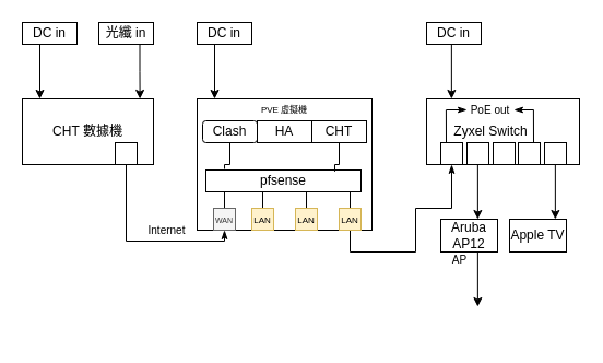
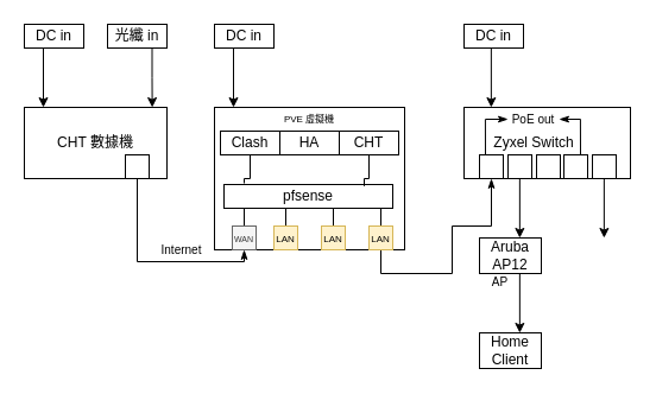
  <mxCell id="0" />
  <mxCell id="1" parent="0" />
  <mxCell id="2" style="edgeStyle=orthogonalEdgeStyle;rounded=0;orthogonalLoop=1;jettySize=auto;html=1;exitX=0.5;exitY=1;exitDx=0;exitDy=0;entryX=0.25;entryY=0;entryDx=0;entryDy=0;" parent="1" edge="1"><mxGeometry relative="1" as="geometry"><mxPoint x="36" y="40" as="sourcePoint" /><mxPoint x="36" y="90" as="targetPoint" /></mxGeometry></mxCell>
  <mxCell id="3" value="DC in" style="rounded=0;whiteSpace=wrap;html=1;" parent="1" vertex="1"><mxGeometry x="20" y="20" width="50" height="20" as="geometry" /></mxCell>
  <mxCell id="4" value="CHT 數據機" style="rounded=0;whiteSpace=wrap;html=1;" parent="1" vertex="1"><mxGeometry x="20" y="90" width="120" height="60" as="geometry" /></mxCell>
  <mxCell id="5" style="edgeStyle=orthogonalEdgeStyle;rounded=0;orthogonalLoop=1;jettySize=auto;html=1;exitX=0.75;exitY=1;exitDx=0;exitDy=0;entryX=0.897;entryY=0;entryDx=0;entryDy=0;entryPerimeter=0;" parent="1" source="6" target="4" edge="1"><mxGeometry relative="1" as="geometry" /></mxCell>
  <mxCell id="6" value="光纖 in" style="rounded=0;whiteSpace=wrap;html=1;" parent="1" vertex="1"><mxGeometry x="90" y="20" width="50" height="20" as="geometry" /></mxCell>
  <mxCell id="7" value="" style="rounded=0;whiteSpace=wrap;html=1;" parent="1" vertex="1"><mxGeometry x="180" y="90" width="160" height="120" as="geometry" /></mxCell>
  <mxCell id="8" style="edgeStyle=orthogonalEdgeStyle;rounded=0;orthogonalLoop=1;jettySize=auto;html=1;exitX=0.5;exitY=1;exitDx=0;exitDy=0;entryX=0.25;entryY=0;entryDx=0;entryDy=0;" parent="1" edge="1"><mxGeometry relative="1" as="geometry"><mxPoint x="196" y="40" as="sourcePoint" /><mxPoint x="196" y="90" as="targetPoint" /></mxGeometry></mxCell>
  <mxCell id="9" value="DC in" style="rounded=0;whiteSpace=wrap;html=1;" parent="1" vertex="1"><mxGeometry x="180" y="20" width="50" height="20" as="geometry" /></mxCell>
  <mxCell id="10" value="" style="edgeStyle=orthogonalEdgeStyle;rounded=0;orthogonalLoop=1;jettySize=auto;html=1;endArrow=none;endFill=0;entryX=0.119;entryY=0.989;entryDx=0;entryDy=0;entryPerimeter=0;" parent="1" source="11" target="43" edge="1"><mxGeometry relative="1" as="geometry" /></mxCell>
  <mxCell id="11" value="&lt;font style=&quot;font-size: 7px&quot;&gt;WAN&lt;/font&gt;" style="whiteSpace=wrap;html=1;aspect=fixed;fillColor=#f5f5f5;strokeColor=#666666;fontColor=#333333;" parent="1" vertex="1"><mxGeometry x="195" y="190" width="20" height="20" as="geometry" /></mxCell>
  <mxCell id="12" value="" style="edgeStyle=orthogonalEdgeStyle;rounded=0;orthogonalLoop=1;jettySize=auto;html=1;endArrow=none;endFill=0;" parent="1" source="13" edge="1"><mxGeometry relative="1" as="geometry"><mxPoint x="240" y="170" as="targetPoint" /></mxGeometry></mxCell>
  <mxCell id="13" value="&lt;font style=&quot;font-size: 8px&quot;&gt;LAN&lt;/font&gt;" style="whiteSpace=wrap;html=1;aspect=fixed;fillColor=#fff2cc;strokeColor=#d6b656;" parent="1" vertex="1"><mxGeometry x="230" y="190" width="20" height="20" as="geometry" /></mxCell>
  <mxCell id="14" style="edgeStyle=orthogonalEdgeStyle;rounded=0;orthogonalLoop=1;jettySize=auto;html=1;entryX=0.648;entryY=1.026;entryDx=0;entryDy=0;entryPerimeter=0;endArrow=none;endFill=0;" parent="1" source="15" target="43" edge="1"><mxGeometry relative="1" as="geometry" /></mxCell>
  <mxCell id="15" value="&lt;span style=&quot;font-size: 8px&quot;&gt;LAN&lt;/span&gt;" style="whiteSpace=wrap;html=1;aspect=fixed;fillColor=#fff2cc;strokeColor=#d6b656;" parent="1" vertex="1"><mxGeometry x="270" y="190" width="20" height="20" as="geometry" /></mxCell>
  <mxCell id="16" style="edgeStyle=orthogonalEdgeStyle;rounded=0;orthogonalLoop=1;jettySize=auto;html=1;exitX=0.5;exitY=1;exitDx=0;exitDy=0;entryX=0.5;entryY=1;entryDx=0;entryDy=0;fontSize=10;endArrow=classicThin;endFill=1;" parent="1" source="18" target="27" edge="1"><mxGeometry relative="1" as="geometry"><Array as="points"><mxPoint x="320" y="230" /><mxPoint x="380" y="230" /><mxPoint x="380" y="190" /><mxPoint x="413" y="190" /></Array></mxGeometry></mxCell>
  <mxCell id="17" style="edgeStyle=orthogonalEdgeStyle;rounded=0;orthogonalLoop=1;jettySize=auto;html=1;entryX=0.929;entryY=1;entryDx=0;entryDy=0;entryPerimeter=0;endArrow=none;endFill=0;" parent="1" source="18" target="43" edge="1"><mxGeometry relative="1" as="geometry" /></mxCell>
  <mxCell id="18" value="&lt;span style=&quot;font-size: 8px&quot;&gt;LAN&lt;/span&gt;" style="whiteSpace=wrap;html=1;aspect=fixed;fillColor=#fff2cc;strokeColor=#d6b656;" parent="1" vertex="1"><mxGeometry x="310" y="190" width="20" height="20" as="geometry" /></mxCell>
  <mxCell id="19" style="edgeStyle=orthogonalEdgeStyle;rounded=0;orthogonalLoop=1;jettySize=auto;html=1;exitX=0.5;exitY=1;exitDx=0;exitDy=0;fontSize=10;endArrow=classicThin;endFill=1;entryX=0.5;entryY=1;entryDx=0;entryDy=0;" parent="1" source="20" target="11" edge="1"><mxGeometry relative="1" as="geometry"><mxPoint x="210" y="210" as="targetPoint" /><Array as="points"><mxPoint x="115" y="220" /><mxPoint x="205" y="220" /></Array></mxGeometry></mxCell>
  <mxCell id="20" value="" style="whiteSpace=wrap;html=1;aspect=fixed;" parent="1" vertex="1"><mxGeometry x="105" y="130" width="20" height="20" as="geometry" /></mxCell>
  <mxCell id="21" value="Internet" style="text;html=1;strokeColor=none;fillColor=none;align=center;verticalAlign=middle;whiteSpace=wrap;rounded=0;fontSize=10;" parent="1" vertex="1"><mxGeometry x="125" y="200" width="55" height="20" as="geometry" /></mxCell>
  <mxCell id="22" value="" style="group" parent="1" vertex="1" connectable="0"><mxGeometry x="390" y="20" width="140" height="290" as="geometry" /></mxCell>
  <mxCell id="23" value="&amp;nbsp; &amp;nbsp; &amp;nbsp; &amp;nbsp;Zyxel Switch" style="rounded=0;whiteSpace=wrap;html=1;labelPosition=center;verticalLabelPosition=middle;align=left;verticalAlign=middle;spacingTop=0;" parent="22" vertex="1"><mxGeometry y="70" width="140" height="60" as="geometry" /></mxCell>
  <mxCell id="24" style="edgeStyle=orthogonalEdgeStyle;rounded=0;orthogonalLoop=1;jettySize=auto;html=1;exitX=0.5;exitY=1;exitDx=0;exitDy=0;entryX=0.25;entryY=0;entryDx=0;entryDy=0;" parent="22" edge="1"><mxGeometry relative="1" as="geometry"><mxPoint x="22.86" y="20" as="sourcePoint" /><mxPoint x="22.86" y="70.0" as="targetPoint" /></mxGeometry></mxCell>
  <mxCell id="25" value="DC in" style="rounded=0;whiteSpace=wrap;html=1;" parent="22" vertex="1"><mxGeometry width="50" height="20" as="geometry" /></mxCell>
  <mxCell id="26" style="edgeStyle=orthogonalEdgeStyle;rounded=0;orthogonalLoop=1;jettySize=auto;html=1;exitX=0.25;exitY=0;exitDx=0;exitDy=0;entryX=0.128;entryY=0.167;entryDx=0;entryDy=0;entryPerimeter=0;endArrow=none;endFill=0;" parent="22" source="27" target="23" edge="1"><mxGeometry relative="1" as="geometry" /></mxCell>
  <mxCell id="27" value="" style="whiteSpace=wrap;html=1;aspect=fixed;" parent="22" vertex="1"><mxGeometry x="13" y="110" width="20" height="20" as="geometry" /></mxCell>
  <mxCell id="28" value="" style="whiteSpace=wrap;html=1;aspect=fixed;" parent="22" vertex="1"><mxGeometry x="37" y="110" width="20" height="20" as="geometry" /></mxCell>
  <mxCell id="29" value="" style="whiteSpace=wrap;html=1;aspect=fixed;" parent="22" vertex="1"><mxGeometry x="61" y="110" width="20" height="20" as="geometry" /></mxCell>
  <mxCell id="30" value="" style="whiteSpace=wrap;html=1;aspect=fixed;" parent="22" vertex="1"><mxGeometry x="84" y="110" width="20" height="20" as="geometry" /></mxCell>
  <mxCell id="31" style="edgeStyle=orthogonalEdgeStyle;rounded=0;orthogonalLoop=1;jettySize=auto;html=1;exitX=0.75;exitY=0;exitDx=0;exitDy=0;entryX=0.878;entryY=0.167;entryDx=0;entryDy=0;entryPerimeter=0;endArrow=none;endFill=0;" parent="22" edge="1"><mxGeometry relative="1" as="geometry"><mxPoint x="98" y="110.0" as="sourcePoint" /><mxPoint x="97.92" y="80.02" as="targetPoint" /></mxGeometry></mxCell>
  <mxCell id="32" value="" style="whiteSpace=wrap;html=1;aspect=fixed;" parent="22" vertex="1"><mxGeometry x="108" y="110" width="20" height="20" as="geometry" /></mxCell>
  <mxCell id="33" value="" style="endArrow=classicThin;html=1;rounded=0;endFill=1;entryX=0;entryY=0.5;entryDx=0;entryDy=0;" parent="22" target="35" edge="1"><mxGeometry width="50" height="50" relative="1" as="geometry"><mxPoint x="18" y="80" as="sourcePoint" /><mxPoint x="40" y="80" as="targetPoint" /></mxGeometry></mxCell>
  <mxCell id="34" value="" style="endArrow=classicThin;html=1;rounded=0;endFill=1;entryX=1;entryY=0.5;entryDx=0;entryDy=0;" parent="22" target="35" edge="1"><mxGeometry width="50" height="50" relative="1" as="geometry"><mxPoint x="98" y="80" as="sourcePoint" /><mxPoint x="66" y="80" as="targetPoint" /></mxGeometry></mxCell>
  <mxCell id="35" value="PoE out" style="text;html=1;strokeColor=none;fillColor=none;align=center;verticalAlign=middle;whiteSpace=wrap;rounded=0;fontSize=10;" parent="22" vertex="1"><mxGeometry x="37" y="76" width="43" height="8" as="geometry" /></mxCell>
  <mxCell id="36" style="edgeStyle=orthogonalEdgeStyle;rounded=0;orthogonalLoop=1;jettySize=auto;html=1;exitX=0.5;exitY=1;exitDx=0;exitDy=0;entryX=0.25;entryY=0;entryDx=0;entryDy=0;" parent="22" edge="1"><mxGeometry relative="1" as="geometry"><mxPoint x="117.86" y="130" as="sourcePoint" /><mxPoint x="117.86" y="180.0" as="targetPoint" /></mxGeometry></mxCell>
- <mxCell id="37" value="Apple TV" style="rounded=0;whiteSpace=wrap;html=1;direction=south;" parent="22" vertex="1"><mxGeometry x="76" y="180" width="52" height="30" as="geometry" /></mxCell>
  <mxCell id="38" value="Aruba AP12" style="rounded=0;whiteSpace=wrap;html=1;direction=south;" parent="22" vertex="1"><mxGeometry x="13" y="180" width="52" height="30" as="geometry" /></mxCell>
  <mxCell id="39" style="edgeStyle=orthogonalEdgeStyle;rounded=0;orthogonalLoop=1;jettySize=auto;html=1;exitX=0.5;exitY=1;exitDx=0;exitDy=0;entryX=0.25;entryY=0;entryDx=0;entryDy=0;" parent="22" edge="1"><mxGeometry relative="1" as="geometry"><mxPoint x="46.86" y="130" as="sourcePoint" /><mxPoint x="46.86" y="180.0" as="targetPoint" /></mxGeometry></mxCell>
  <mxCell id="40" style="edgeStyle=orthogonalEdgeStyle;rounded=0;orthogonalLoop=1;jettySize=auto;html=1;exitX=0.5;exitY=1;exitDx=0;exitDy=0;entryX=0.25;entryY=0;entryDx=0;entryDy=0;" parent="22" edge="1"><mxGeometry relative="1" as="geometry"><mxPoint x="46.86" y="210" as="sourcePoint" /><mxPoint x="46.86" y="260.0" as="targetPoint" /></mxGeometry></mxCell>
+ <mxCell id="41" value="Home Client" style="rounded=0;whiteSpace=wrap;html=1;direction=south;" parent="22" vertex="1"><mxGeometry x="13" y="260" width="52" height="30" as="geometry" /></mxCell>
  <mxCell id="42" value="AP" style="text;html=1;strokeColor=none;fillColor=none;align=center;verticalAlign=middle;whiteSpace=wrap;rounded=0;fontSize=10;" parent="22" vertex="1"><mxGeometry x="13" y="212" width="34.5" height="10" as="geometry" /></mxCell>
  <mxCell id="43" value="pfsense" style="rounded=0;whiteSpace=wrap;html=1;" parent="1" vertex="1"><mxGeometry x="188" y="155" width="142" height="20" as="geometry" /></mxCell>
  <mxCell id="44" style="edgeStyle=orthogonalEdgeStyle;rounded=0;orthogonalLoop=1;jettySize=auto;html=1;entryX=0.12;entryY=-0.05;entryDx=0;entryDy=0;entryPerimeter=0;endArrow=none;endFill=0;" parent="1" source="45" target="43" edge="1"><mxGeometry relative="1" as="geometry" /></mxCell>
- <mxCell id="45" value="Clash" style="whiteSpace=wrap;html=1;rounded=1;" parent="1" vertex="1"><mxGeometry x="185" y="110" width="50" height="20" as="geometry" /></mxCell>
+ <mxCell id="45" value="Clash" style="rounded=0;whiteSpace=wrap;html=1;" parent="1" vertex="1"><mxGeometry x="185" y="110" width="50" height="20" as="geometry" /></mxCell>
  <mxCell id="46" style="edgeStyle=orthogonalEdgeStyle;rounded=0;orthogonalLoop=1;jettySize=auto;html=1;entryX=0.831;entryY=0.067;entryDx=0;entryDy=0;entryPerimeter=0;endArrow=none;endFill=0;" parent="1" source="47" target="43" edge="1"><mxGeometry relative="1" as="geometry" /></mxCell>
  <mxCell id="47" value="CHT" style="rounded=0;whiteSpace=wrap;html=1;" parent="1" vertex="1"><mxGeometry x="285" y="110" width="50" height="20" as="geometry" /></mxCell>
  <mxCell id="48" value="HA" style="rounded=0;whiteSpace=wrap;html=1;" parent="1" vertex="1"><mxGeometry x="235" y="110" width="50" height="20" as="geometry" /></mxCell>
  <mxCell id="49" value="PVE 虛擬機" style="text;html=1;strokeColor=none;fillColor=none;align=center;verticalAlign=middle;whiteSpace=wrap;rounded=0;fontSize=8;" parent="1" vertex="1"><mxGeometry x="230" y="90" width="60" height="20" as="geometry" /></mxCell>
